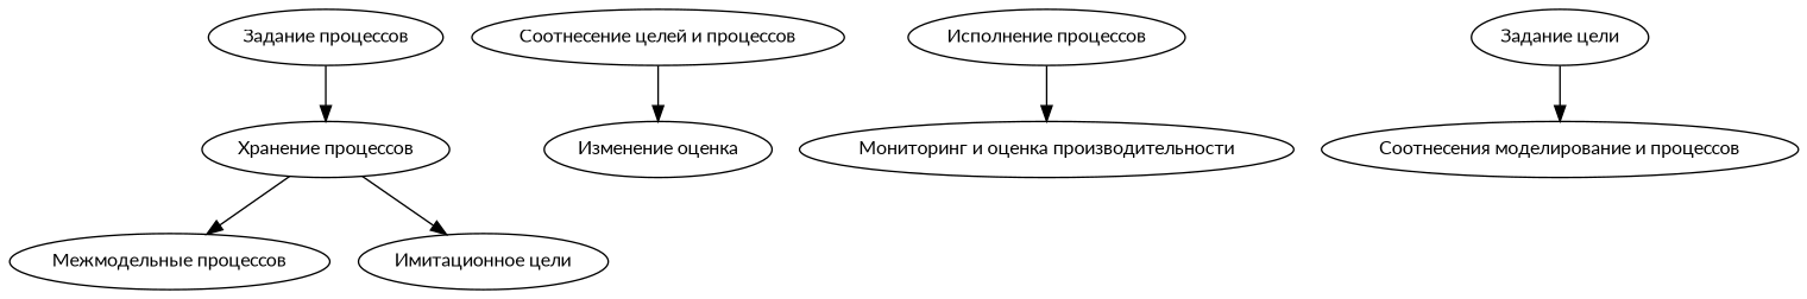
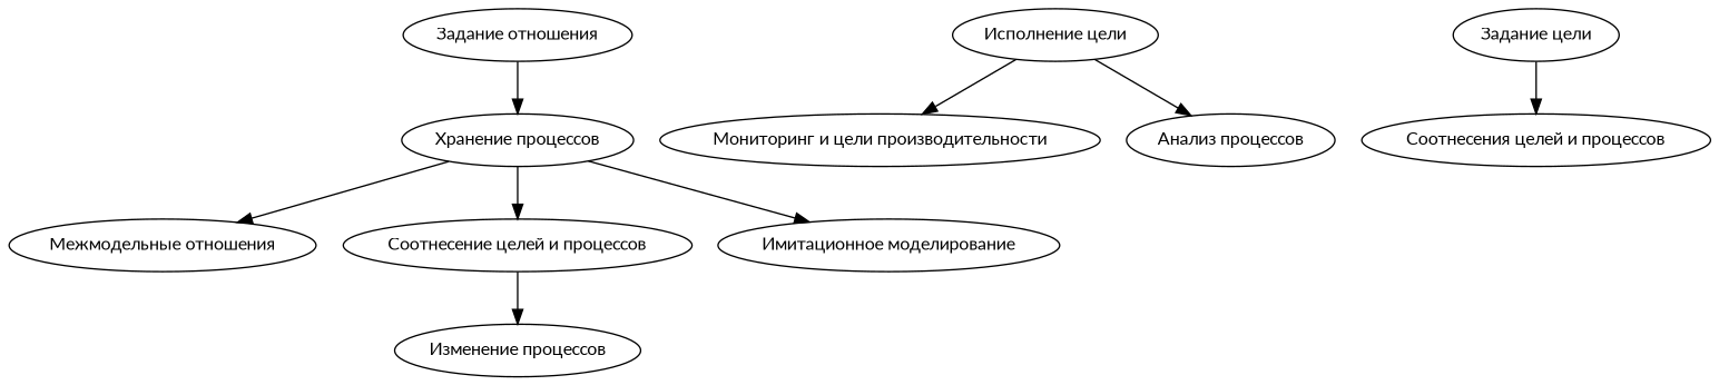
  digraph {
    fontname=Lato
    node [fontcolor=black fontname=Lato fontsize=12]
    edge [fontname=Lato]
-   "Задание процессов"
+   "Задание процессов" [label="Задание отношения"]
    "Хранение процессов"
-   "Межмодельные отношения" [label="Межмодельные процессов"]
+   "Межмодельные отношения"
    "Соотнесение целей и процессов"
-   "Имитационное моделирование" [label="Имитационное цели"]
-   "Изменение процессов" [label="Изменение оценка"]
-   "Исполнение процессов"
-   "Мониторинг и оценка производительности"
+   "Имитационное моделирование"
+   "Изменение процессов"
+   "Исполнение процессов" [label="Исполнение цели"]
+   "Мониторинг и оценка производительности" [label="Мониторинг и цели производительности"]
+   "Анализ процессов"
    "Задание цели"
-   "Соотнесения целей и процессов" [label="Соотнесения моделирование и процессов"]
+   "Соотнесения целей и процессов"
    "Задание процессов" -> "Хранение процессов"
    "Хранение процессов" -> "Межмодельные отношения"
+   "Хранение процессов" -> "Соотнесение целей и процессов"
    "Хранение процессов" -> "Имитационное моделирование"
    "Соотнесение целей и процессов" -> "Изменение процессов"
    "Исполнение процессов" -> "Мониторинг и оценка производительности"
+   "Исполнение процессов" -> "Анализ процессов"
    "Задание цели" -> "Соотнесения целей и процессов"
  }
